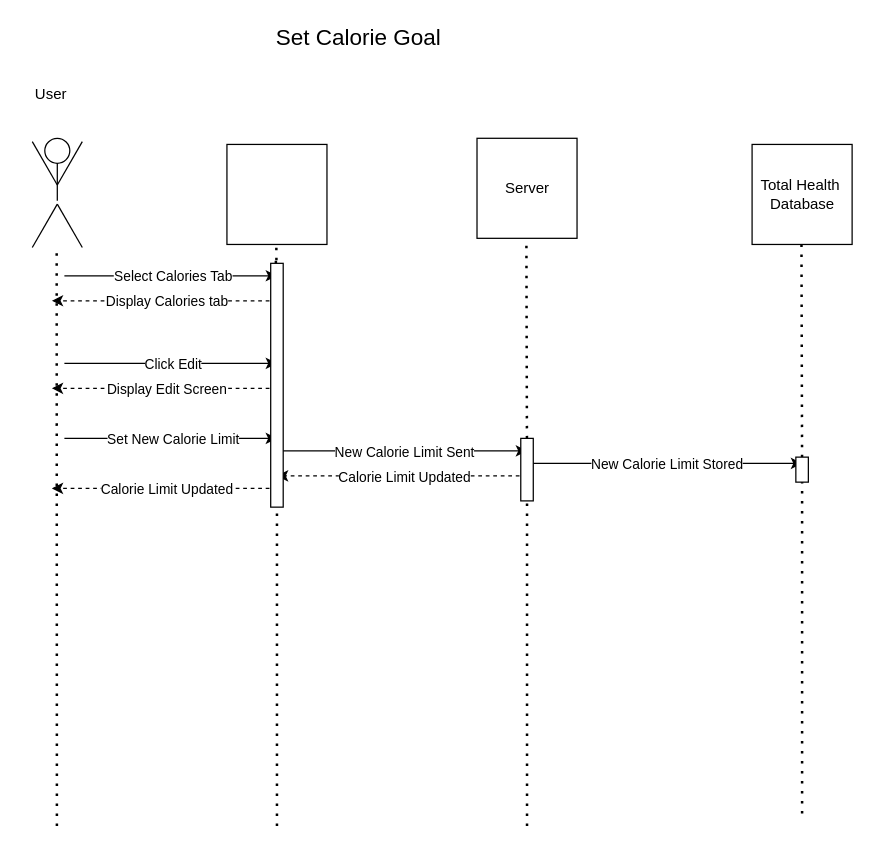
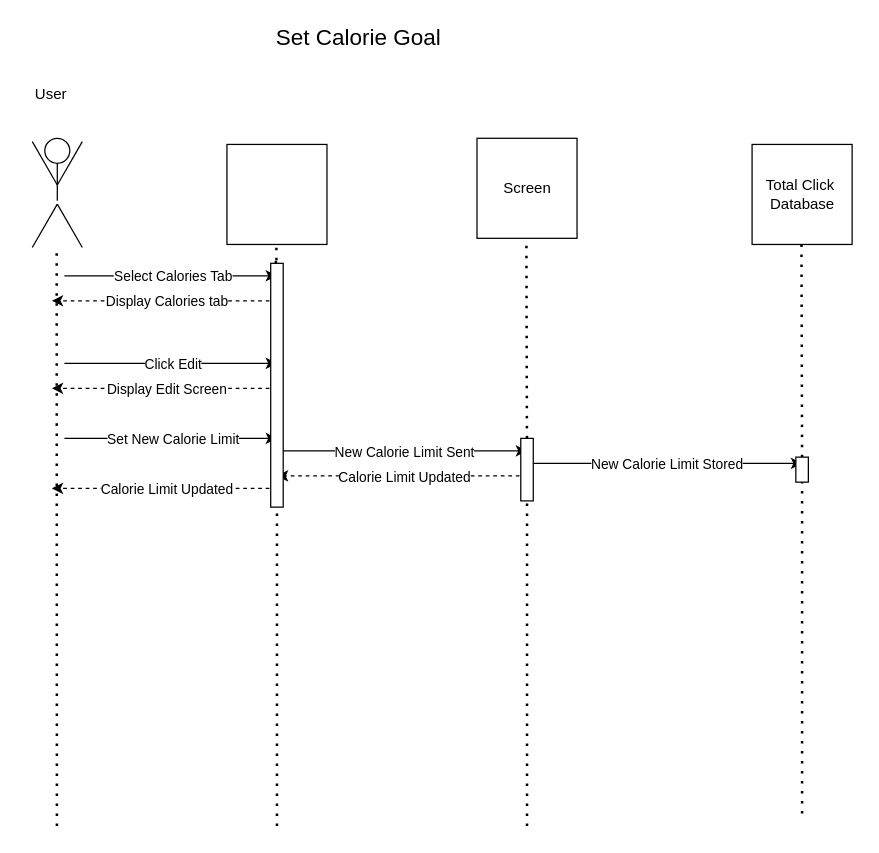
  <mxCell id="0" />
  <mxCell id="1" parent="0" />
  <mxCell id="2" value="" style="group" vertex="1" connectable="0" parent="1"><mxGeometry x="21" y="110" width="48.66" height="89.821" as="geometry" /></mxCell>
  <mxCell id="3" value="" style="ellipse;whiteSpace=wrap;html=1;aspect=fixed;fillColor=none;" vertex="1" parent="2"><mxGeometry x="14.33" width="20" height="20" as="geometry" /></mxCell>
  <mxCell id="4" value="" style="line;strokeWidth=1;direction=south;html=1;fillColor=none;" vertex="1" parent="2"><mxGeometry x="19.33" y="20" width="10" height="30" as="geometry" /></mxCell>
  <mxCell id="5" value="" style="line;strokeWidth=1;direction=south;html=1;fillColor=none;rotation=30;" vertex="1" parent="2"><mxGeometry x="9.33" y="50" width="10" height="40" as="geometry" /></mxCell>
  <mxCell id="6" value="" style="line;strokeWidth=1;direction=south;html=1;fillColor=none;rotation=-30;" vertex="1" parent="2"><mxGeometry x="29.33" y="50" width="10" height="40" as="geometry" /></mxCell>
  <mxCell id="7" value="" style="line;strokeWidth=1;direction=south;html=1;fillColor=none;rotation=-150;" vertex="1" parent="2"><mxGeometry x="29.33" y="-0.001" width="10" height="40" as="geometry" /></mxCell>
  <mxCell id="8" value="" style="line;strokeWidth=1;direction=south;html=1;fillColor=none;rotation=-210;" vertex="1" parent="2"><mxGeometry x="9.33" y="-0.001" width="10" height="40" as="geometry" /></mxCell>
  <mxCell id="9" value="" style="whiteSpace=wrap;html=1;aspect=fixed;strokeWidth=1;fillColor=none;" vertex="1" parent="1"><mxGeometry x="181" y="114.91" width="80" height="80" as="geometry" /></mxCell>
  <mxCell id="10" value="" style="whiteSpace=wrap;html=1;aspect=fixed;strokeWidth=1;fillColor=none;" vertex="1" parent="1"><mxGeometry x="381" y="110" width="80" height="80" as="geometry" /></mxCell>
  <mxCell id="11" value="" style="whiteSpace=wrap;html=1;aspect=fixed;strokeWidth=1;fillColor=none;" vertex="1" parent="1"><mxGeometry x="601" y="114.91" width="80" height="80" as="geometry" /></mxCell>
  <mxCell id="12" value="" style="endArrow=none;dashed=1;html=1;dashPattern=1 3;strokeWidth=2;rounded=0;" edge="1" parent="1"><mxGeometry width="50" height="50" relative="1" as="geometry"><mxPoint x="45" y="660" as="sourcePoint" /><mxPoint x="44.83" y="199.82" as="targetPoint" /></mxGeometry></mxCell>
  <mxCell id="13" value="" style="endArrow=none;dashed=1;html=1;dashPattern=1 3;strokeWidth=2;rounded=0;startArrow=none;" edge="1" parent="1"><mxGeometry width="50" height="50" relative="1" as="geometry"><mxPoint x="220.579" y="207.5" as="sourcePoint" /><mxPoint x="220.5" y="194.91" as="targetPoint" /></mxGeometry></mxCell>
  <mxCell id="14" value="" style="endArrow=none;dashed=1;html=1;dashPattern=1 3;strokeWidth=2;rounded=0;startArrow=none;" edge="1" parent="1" source="41"><mxGeometry width="50" height="50" relative="1" as="geometry"><mxPoint x="421" y="660" as="sourcePoint" /><mxPoint x="420.5" y="190" as="targetPoint" /></mxGeometry></mxCell>
  <mxCell id="15" value="" style="endArrow=none;dashed=1;html=1;dashPattern=1 3;strokeWidth=2;rounded=0;startArrow=none;" edge="1" parent="1" source="43"><mxGeometry width="50" height="50" relative="1" as="geometry"><mxPoint x="641" y="650" as="sourcePoint" /><mxPoint x="640.5" y="194.91" as="targetPoint" /></mxGeometry></mxCell>
- <mxCell id="16" value="Server" style="text;html=1;resizable=0;autosize=1;align=center;verticalAlign=middle;points=[];fillColor=none;strokeColor=none;rounded=0;" vertex="1" parent="1"><mxGeometry x="396" y="140" width="50" height="20" as="geometry" /></mxCell>
- <mxCell id="17" value="Total Health&amp;nbsp;&lt;br&gt;Database" style="text;html=1;resizable=0;autosize=1;align=center;verticalAlign=middle;points=[];fillColor=none;strokeColor=none;rounded=0;" vertex="1" parent="1"><mxGeometry x="601" y="139.91" width="80" height="30" as="geometry" /></mxCell>
+ <mxCell id="16" value="Screen" style="text;html=1;resizable=0;autosize=1;align=center;verticalAlign=middle;points=[];fillColor=none;strokeColor=none;rounded=0;" vertex="1" parent="1"><mxGeometry x="396" y="140" width="50" height="20" as="geometry" /></mxCell>
+ <mxCell id="17" value="Total Click&amp;nbsp;&lt;br&gt;Database" style="text;html=1;resizable=0;autosize=1;align=center;verticalAlign=middle;points=[];fillColor=none;strokeColor=none;rounded=0;" vertex="1" parent="1"><mxGeometry x="601" y="139.91" width="80" height="30" as="geometry" /></mxCell>
  <mxCell id="18" value="User" style="text;html=1;resizable=0;autosize=1;align=center;verticalAlign=middle;points=[];fillColor=none;strokeColor=none;rounded=0;" vertex="1" parent="1"><mxGeometry x="20.33" y="65" width="40" height="20" as="geometry" /></mxCell>
  <mxCell id="19" value="" style="endArrow=classic;html=1;rounded=0;" edge="1" parent="1"><mxGeometry relative="1" as="geometry"><mxPoint x="51" y="220" as="sourcePoint" /><mxPoint x="221" y="220" as="targetPoint" /></mxGeometry></mxCell>
  <mxCell id="20" value="Select Calories Tab" style="edgeLabel;resizable=0;html=1;align=center;verticalAlign=middle;strokeWidth=1;fillColor=none;" connectable="0" vertex="1" parent="19"><mxGeometry relative="1" as="geometry"><mxPoint x="1" as="offset" /></mxGeometry></mxCell>
  <mxCell id="21" value="" style="endArrow=classic;html=1;rounded=0;dashed=1;" edge="1" parent="1"><mxGeometry relative="1" as="geometry"><mxPoint x="221" y="240" as="sourcePoint" /><mxPoint x="41" y="240" as="targetPoint" /></mxGeometry></mxCell>
  <mxCell id="22" value="Display Calories tab" style="edgeLabel;resizable=0;html=1;align=center;verticalAlign=middle;strokeWidth=1;fillColor=none;" connectable="0" vertex="1" parent="21"><mxGeometry relative="1" as="geometry"><mxPoint x="1" as="offset" /></mxGeometry></mxCell>
  <mxCell id="23" value="" style="endArrow=none;dashed=1;html=1;dashPattern=1 3;strokeWidth=2;rounded=0;" edge="1" parent="1"><mxGeometry width="50" height="50" relative="1" as="geometry"><mxPoint x="221" y="660" as="sourcePoint" /><mxPoint x="221" y="250" as="targetPoint" /></mxGeometry></mxCell>
  <mxCell id="24" value="" style="endArrow=none;dashed=1;html=1;dashPattern=1 3;strokeWidth=2;rounded=0;startArrow=none;" edge="1" parent="1"><mxGeometry width="50" height="50" relative="1" as="geometry"><mxPoint x="220.672" y="250" as="sourcePoint" /><mxPoint x="220.115" y="207.5" as="targetPoint" /></mxGeometry></mxCell>
  <mxCell id="25" value="&lt;span style=&quot;font-size: 18px&quot;&gt;Set Calorie Goal&lt;/span&gt;" style="text;html=1;resizable=0;autosize=1;align=center;verticalAlign=middle;points=[];fillColor=none;strokeColor=none;rounded=0;" vertex="1" parent="1"><mxGeometry x="211" y="20" width="150" height="20" as="geometry" /></mxCell>
  <mxCell id="26" value="" style="endArrow=classic;html=1;rounded=0;" edge="1" parent="1"><mxGeometry relative="1" as="geometry"><mxPoint x="51" y="290" as="sourcePoint" /><mxPoint x="221" y="290" as="targetPoint" /></mxGeometry></mxCell>
  <mxCell id="27" value="Click Edit" style="edgeLabel;resizable=0;html=1;align=center;verticalAlign=middle;strokeWidth=1;fillColor=none;" connectable="0" vertex="1" parent="26"><mxGeometry relative="1" as="geometry"><mxPoint x="1" as="offset" /></mxGeometry></mxCell>
  <mxCell id="28" value="" style="endArrow=classic;html=1;rounded=0;dashed=1;" edge="1" parent="1"><mxGeometry relative="1" as="geometry"><mxPoint x="221" y="310" as="sourcePoint" /><mxPoint x="41" y="310" as="targetPoint" /></mxGeometry></mxCell>
  <mxCell id="29" value="Display Edit Screen" style="edgeLabel;resizable=0;html=1;align=center;verticalAlign=middle;strokeWidth=1;fillColor=none;" connectable="0" vertex="1" parent="28"><mxGeometry relative="1" as="geometry"><mxPoint x="1" as="offset" /></mxGeometry></mxCell>
  <mxCell id="30" value="" style="endArrow=classic;html=1;rounded=0;" edge="1" parent="1"><mxGeometry relative="1" as="geometry"><mxPoint x="51" y="350" as="sourcePoint" /><mxPoint x="221" y="350" as="targetPoint" /></mxGeometry></mxCell>
  <mxCell id="31" value="Set New Calorie Limit" style="edgeLabel;resizable=0;html=1;align=center;verticalAlign=middle;strokeWidth=1;fillColor=none;" connectable="0" vertex="1" parent="30"><mxGeometry relative="1" as="geometry"><mxPoint x="1" as="offset" /></mxGeometry></mxCell>
  <mxCell id="32" value="" style="endArrow=classic;html=1;rounded=0;dashed=1;" edge="1" parent="1"><mxGeometry relative="1" as="geometry"><mxPoint x="221" y="390" as="sourcePoint" /><mxPoint x="41" y="390" as="targetPoint" /></mxGeometry></mxCell>
  <mxCell id="33" value="Calorie Limit Updated" style="edgeLabel;resizable=0;html=1;align=center;verticalAlign=middle;strokeWidth=1;fillColor=none;" connectable="0" vertex="1" parent="32"><mxGeometry relative="1" as="geometry"><mxPoint x="1" as="offset" /></mxGeometry></mxCell>
  <mxCell id="34" value="" style="endArrow=classic;html=1;rounded=0;" edge="1" parent="1"><mxGeometry relative="1" as="geometry"><mxPoint x="221" y="360" as="sourcePoint" /><mxPoint x="421" y="360" as="targetPoint" /></mxGeometry></mxCell>
  <mxCell id="35" value="New Calorie Limit Sent" style="edgeLabel;resizable=0;html=1;align=center;verticalAlign=middle;strokeWidth=1;fillColor=none;" connectable="0" vertex="1" parent="34"><mxGeometry relative="1" as="geometry"><mxPoint x="1" as="offset" /></mxGeometry></mxCell>
  <mxCell id="36" value="" style="endArrow=classic;html=1;rounded=0;" edge="1" parent="1"><mxGeometry relative="1" as="geometry"><mxPoint x="421" y="370" as="sourcePoint" /><mxPoint x="641" y="370" as="targetPoint" /></mxGeometry></mxCell>
  <mxCell id="37" value="New Calorie Limit Stored" style="edgeLabel;resizable=0;html=1;align=center;verticalAlign=middle;strokeWidth=1;fillColor=none;" connectable="0" vertex="1" parent="36"><mxGeometry relative="1" as="geometry"><mxPoint x="1" as="offset" /></mxGeometry></mxCell>
  <mxCell id="38" value="" style="endArrow=classic;html=1;rounded=0;dashed=1;" edge="1" parent="1"><mxGeometry relative="1" as="geometry"><mxPoint x="421" y="380" as="sourcePoint" /><mxPoint x="221" y="380" as="targetPoint" /></mxGeometry></mxCell>
  <mxCell id="39" value="Calorie Limit Updated" style="edgeLabel;resizable=0;html=1;align=center;verticalAlign=middle;strokeWidth=1;fillColor=none;" connectable="0" vertex="1" parent="38"><mxGeometry relative="1" as="geometry"><mxPoint x="1" as="offset" /></mxGeometry></mxCell>
  <mxCell id="40" value="" style="rounded=0;whiteSpace=wrap;html=1;rotation=-90;" vertex="1" parent="1"><mxGeometry x="123.5" y="302.5" width="195" height="10" as="geometry" /></mxCell>
  <mxCell id="41" value="" style="rounded=0;whiteSpace=wrap;html=1;rotation=-90;" vertex="1" parent="1"><mxGeometry x="396" y="370" width="50" height="10" as="geometry" /></mxCell>
  <mxCell id="42" value="" style="endArrow=none;dashed=1;html=1;dashPattern=1 3;strokeWidth=2;rounded=0;startArrow=none;" edge="1" parent="1" target="41"><mxGeometry width="50" height="50" relative="1" as="geometry"><mxPoint x="421" y="660" as="sourcePoint" /><mxPoint x="420.5" y="190" as="targetPoint" /></mxGeometry></mxCell>
  <mxCell id="43" value="" style="rounded=0;whiteSpace=wrap;html=1;rotation=-90;" vertex="1" parent="1"><mxGeometry x="631" y="370" width="20" height="10" as="geometry" /></mxCell>
  <mxCell id="44" value="" style="endArrow=none;dashed=1;html=1;dashPattern=1 3;strokeWidth=2;rounded=0;startArrow=none;" edge="1" parent="1" target="43"><mxGeometry width="50" height="50" relative="1" as="geometry"><mxPoint x="641" y="650" as="sourcePoint" /><mxPoint x="640.5" y="194.91" as="targetPoint" /></mxGeometry></mxCell>
